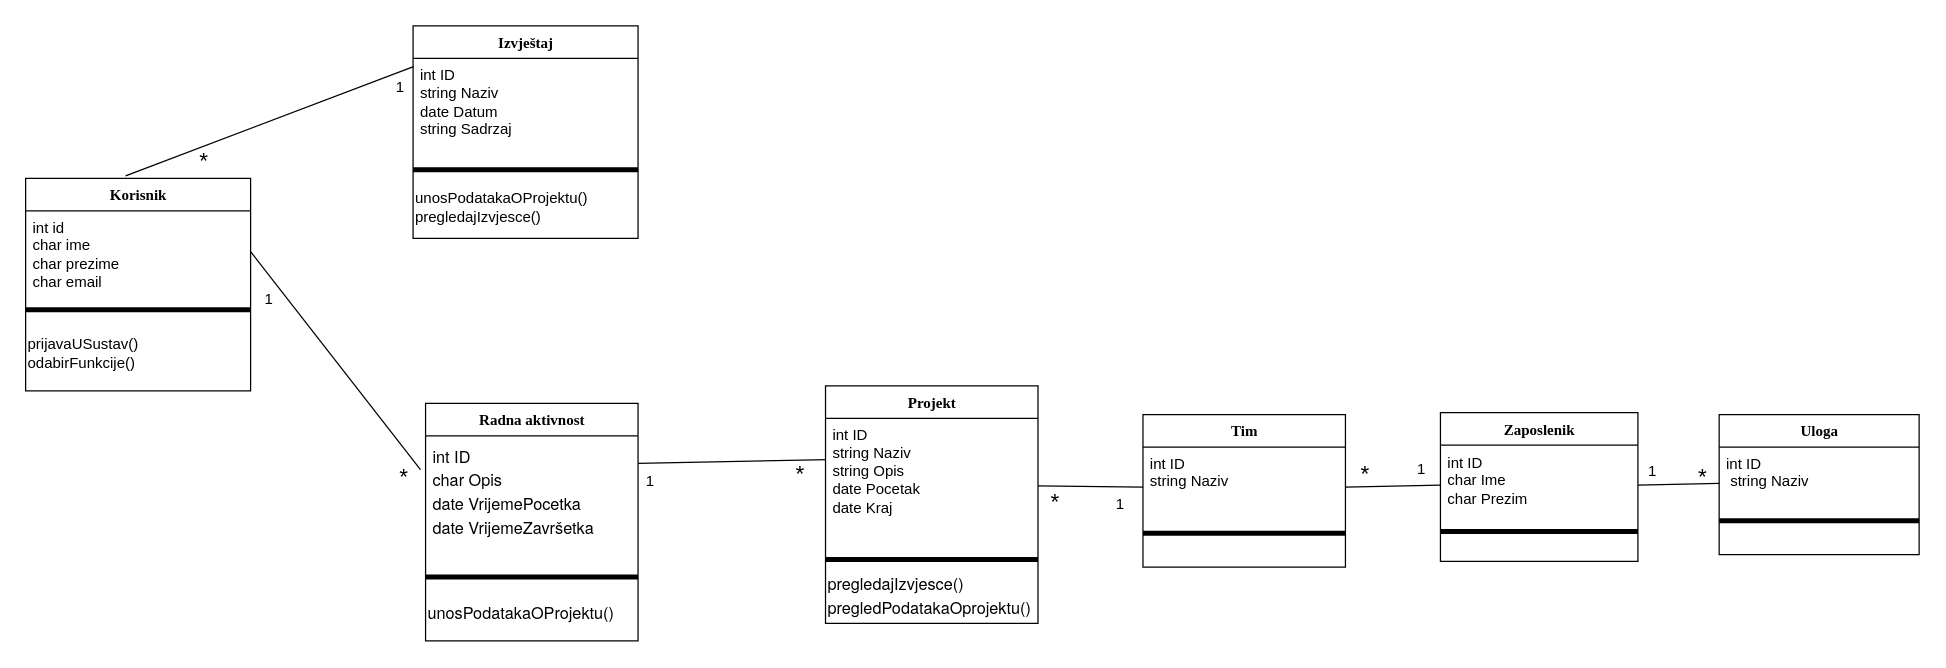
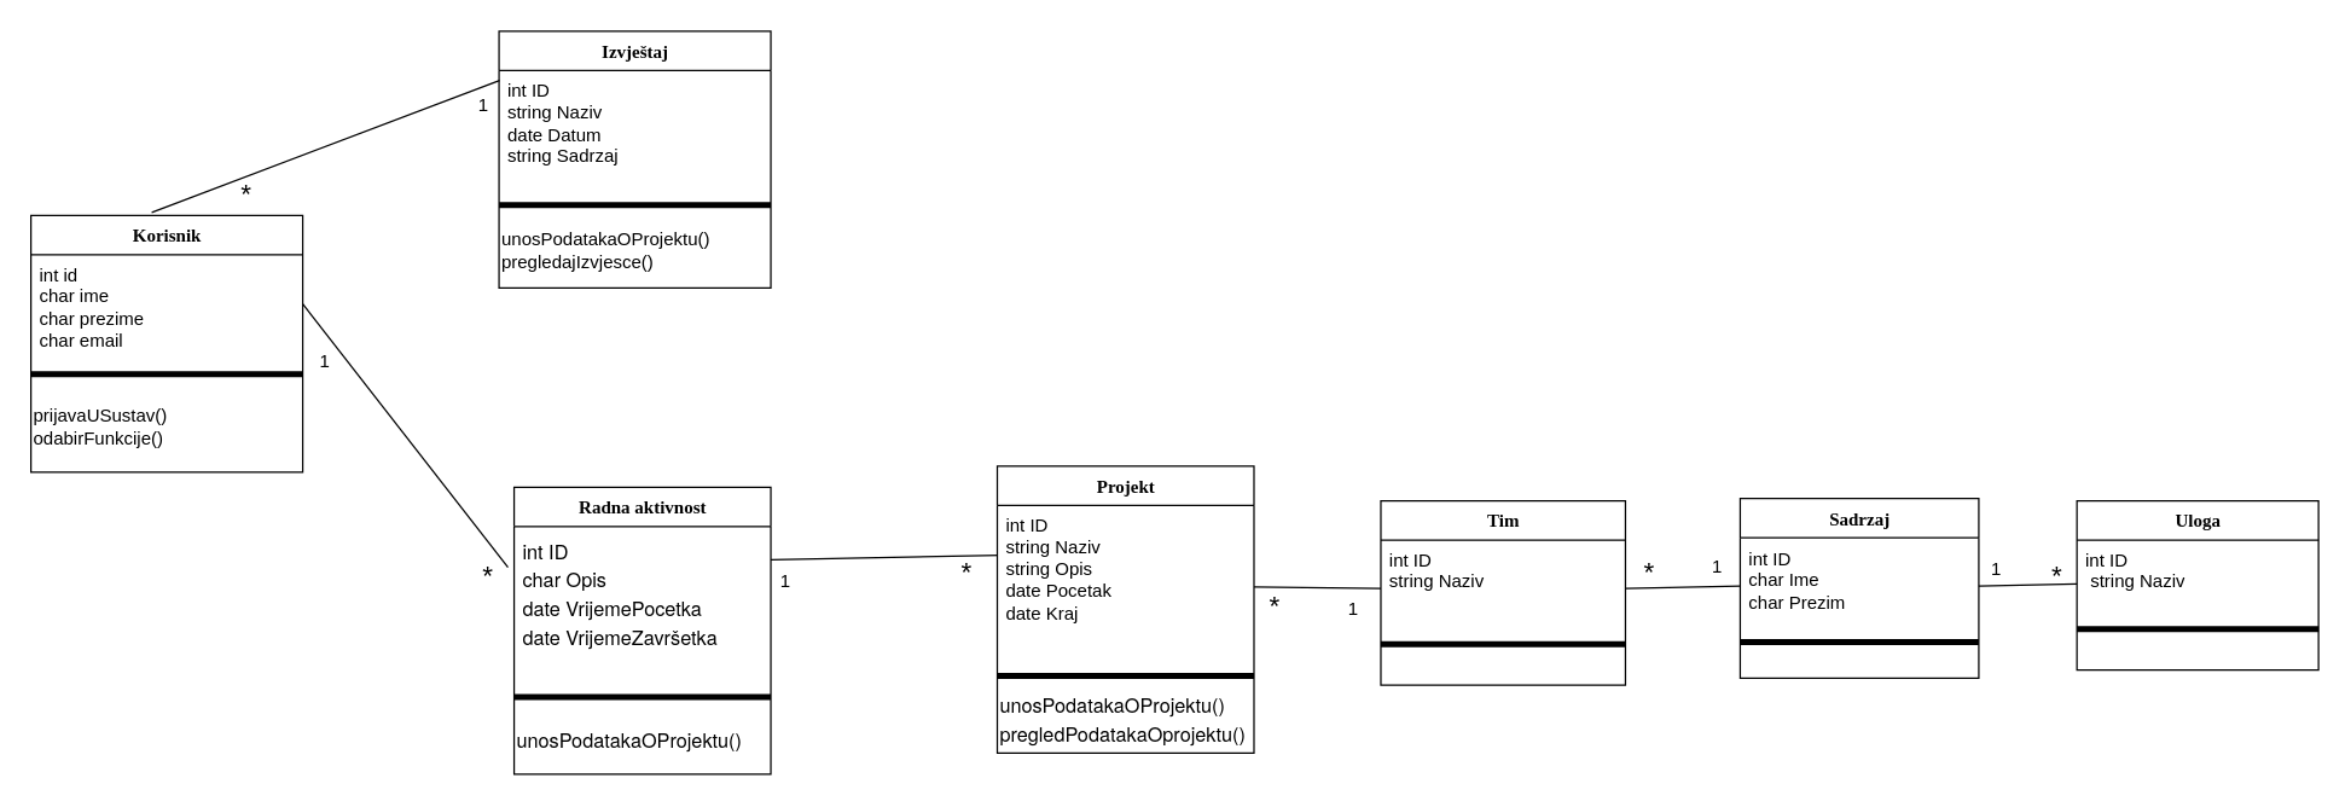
  <mxCell id="0" />
  <mxCell id="1" parent="0" />
  <mxCell id="2" value="Radna aktivnost" style="swimlane;html=1;fontStyle=1;align=center;verticalAlign=top;childLayout=stackLayout;horizontal=1;startSize=26;horizontalStack=0;resizeParent=1;resizeLast=0;collapsible=1;marginBottom=0;swimlaneFillColor=#ffffff;rounded=0;shadow=0;comic=0;labelBackgroundColor=none;strokeWidth=1;fillColor=none;fontFamily=Verdana;fontSize=12" vertex="1" parent="1"><mxGeometry x="340" y="322" width="170" height="190" as="geometry" /></mxCell>
  <mxCell id="3" value="&lt;p style=&quot;margin: 0px; font-variant-numeric: normal; font-variant-east-asian: normal; font-variant-alternates: normal; font-kerning: auto; font-optical-sizing: auto; font-feature-settings: normal; font-variation-settings: normal; font-variant-position: normal; font-stretch: normal; font-size: 13px; line-height: normal; font-family: &amp;quot;Helvetica Neue&amp;quot;;&quot; class=&quot;p1&quot;&gt;int ID&lt;/p&gt;&lt;p style=&quot;margin: 0px; font-variant-numeric: normal; font-variant-east-asian: normal; font-variant-alternates: normal; font-kerning: auto; font-optical-sizing: auto; font-feature-settings: normal; font-variation-settings: normal; font-variant-position: normal; font-stretch: normal; font-size: 13px; line-height: normal; font-family: &amp;quot;Helvetica Neue&amp;quot;;&quot; class=&quot;p1&quot;&gt;char Opis&lt;/p&gt;&lt;p style=&quot;margin: 0px; font-variant-numeric: normal; font-variant-east-asian: normal; font-variant-alternates: normal; font-kerning: auto; font-optical-sizing: auto; font-feature-settings: normal; font-variation-settings: normal; font-variant-position: normal; font-stretch: normal; font-size: 13px; line-height: normal; font-family: &amp;quot;Helvetica Neue&amp;quot;;&quot; class=&quot;p1&quot;&gt;date VrijemePocetka&lt;/p&gt;&lt;p style=&quot;margin: 0px; font-variant-numeric: normal; font-variant-east-asian: normal; font-variant-alternates: normal; font-kerning: auto; font-optical-sizing: auto; font-feature-settings: normal; font-variation-settings: normal; font-variant-position: normal; font-stretch: normal; font-size: 13px; line-height: normal; font-family: &amp;quot;Helvetica Neue&amp;quot;;&quot; class=&quot;p1&quot;&gt;&lt;span class=&quot;Apple-converted-space&quot;&gt;date&amp;nbsp;&lt;/span&gt;VrijemeZavršetka&lt;/p&gt;" style="text;html=1;strokeColor=none;fillColor=none;align=left;verticalAlign=top;spacingLeft=4;spacingRight=4;whiteSpace=wrap;overflow=hidden;rotatable=0;points=[[0,0.5],[1,0.5]];portConstraint=eastwest;" vertex="1" parent="2"><mxGeometry y="26" width="170" height="108" as="geometry" /></mxCell>
  <mxCell id="4" value="" style="line;strokeWidth=4;html=1;perimeter=backbonePerimeter;points=[];outlineConnect=0;" vertex="1" parent="2"><mxGeometry y="134" width="170" height="10" as="geometry" /></mxCell>
  <mxCell id="5" value="&lt;p style=&quot;margin: 0px; font-variant-numeric: normal; font-variant-east-asian: normal; font-variant-alternates: normal; font-kerning: auto; font-optical-sizing: auto; font-feature-settings: normal; font-variation-settings: normal; font-variant-position: normal; font-stretch: normal; font-size: 13px; line-height: normal; font-family: &amp;quot;Helvetica Neue&amp;quot;;&quot; class=&quot;p1&quot;&gt;unosPodatakaOProjektu()&lt;/p&gt;" style="text;html=1;strokeColor=none;fillColor=none;align=left;verticalAlign=middle;whiteSpace=wrap;rounded=0;" vertex="1" parent="2"><mxGeometry y="144" width="170" height="46" as="geometry" /></mxCell>
  <mxCell id="6" value="Korisnik" style="swimlane;html=1;fontStyle=1;align=center;verticalAlign=top;childLayout=stackLayout;horizontal=1;startSize=26;horizontalStack=0;resizeParent=1;resizeLast=0;collapsible=1;marginBottom=0;swimlaneFillColor=#ffffff;rounded=0;shadow=0;comic=0;labelBackgroundColor=none;strokeWidth=1;fillColor=none;fontFamily=Verdana;fontSize=12" vertex="1" parent="1"><mxGeometry x="20" y="142" width="180" height="170" as="geometry" /></mxCell>
  <mxCell id="7" value="int id&lt;br&gt;char ime&lt;br&gt;char prezime&lt;br&gt;char email" style="text;html=1;strokeColor=none;fillColor=none;align=left;verticalAlign=top;spacingLeft=4;spacingRight=4;whiteSpace=wrap;overflow=hidden;rotatable=0;points=[[0,0.5],[1,0.5]];portConstraint=eastwest;" vertex="1" parent="6"><mxGeometry y="26" width="180" height="74" as="geometry" /></mxCell>
  <mxCell id="8" value="" style="line;strokeWidth=4;html=1;perimeter=backbonePerimeter;points=[];outlineConnect=0;" vertex="1" parent="6"><mxGeometry y="100" width="180" height="10" as="geometry" /></mxCell>
  <mxCell id="9" value="prijavaUSustav()&lt;div&gt;odabirFunkcije()&lt;/div&gt;" style="text;html=1;strokeColor=none;fillColor=none;align=left;verticalAlign=middle;whiteSpace=wrap;rounded=0;" vertex="1" parent="6"><mxGeometry y="110" width="180" height="60" as="geometry" /></mxCell>
  <mxCell id="10" value="" style="endArrow=none;html=1;rounded=0;entryX=1.005;entryY=0.637;entryDx=0;entryDy=0;entryPerimeter=0;exitX=-0.024;exitY=0.25;exitDx=0;exitDy=0;exitPerimeter=0;" edge="1" parent="1" source="3"><mxGeometry width="50" height="50" relative="1" as="geometry"><mxPoint x="330" y="200" as="sourcePoint" /><mxPoint x="200" y="200.508" as="targetPoint" /></mxGeometry></mxCell>
  <mxCell id="11" value="&lt;font style=&quot;font-size: 18px;&quot;&gt;*&lt;/font&gt;" style="text;html=1;strokeColor=none;fillColor=none;align=center;verticalAlign=middle;whiteSpace=wrap;rounded=0;" vertex="1" parent="1"><mxGeometry x="313" y="374" width="20" height="14" as="geometry" /></mxCell>
  <mxCell id="12" value="1" style="text;html=1;strokeColor=none;fillColor=none;align=center;verticalAlign=middle;whiteSpace=wrap;rounded=0;" vertex="1" parent="1"><mxGeometry x="205" y="234" width="20" height="10" as="geometry" /></mxCell>
  <mxCell id="13" value="" style="endArrow=none;html=1;rounded=0;exitX=0.013;exitY=0.306;exitDx=0;exitDy=0;exitPerimeter=0;" edge="1" parent="1" source="23"><mxGeometry width="50" height="50" relative="1" as="geometry"><mxPoint x="641.12" y="370.04" as="sourcePoint" /><mxPoint x="510" y="370" as="targetPoint" /></mxGeometry></mxCell>
  <mxCell id="14" value="1" style="text;html=1;strokeColor=none;fillColor=none;align=center;verticalAlign=middle;whiteSpace=wrap;rounded=0;" vertex="1" parent="1"><mxGeometry x="510" y="378" width="20" height="14" as="geometry" /></mxCell>
  <mxCell id="15" value="&lt;font style=&quot;font-size: 18px;&quot;&gt;*&lt;/font&gt;" style="text;html=1;strokeColor=none;fillColor=none;align=center;verticalAlign=middle;whiteSpace=wrap;rounded=0;" vertex="1" parent="1"><mxGeometry x="630" y="374" width="20" height="10" as="geometry" /></mxCell>
  <mxCell id="16" value="1" style="text;html=1;strokeColor=none;fillColor=none;align=center;verticalAlign=middle;whiteSpace=wrap;rounded=0;" vertex="1" parent="1"><mxGeometry x="310" y="62" width="20" height="14" as="geometry" /></mxCell>
  <mxCell id="17" value="&lt;font style=&quot;font-size: 18px;&quot;&gt;*&lt;/font&gt;" style="text;html=1;strokeColor=none;fillColor=none;align=center;verticalAlign=middle;whiteSpace=wrap;rounded=0;" vertex="1" parent="1"><mxGeometry x="153" y="123" width="20" height="10" as="geometry" /></mxCell>
  <mxCell id="18" value="Izvještaj" style="swimlane;html=1;fontStyle=1;align=center;verticalAlign=top;childLayout=stackLayout;horizontal=1;startSize=26;horizontalStack=0;resizeParent=1;resizeLast=0;collapsible=1;marginBottom=0;swimlaneFillColor=#ffffff;rounded=0;shadow=0;comic=0;labelBackgroundColor=none;strokeWidth=1;fillColor=none;fontFamily=Verdana;fontSize=12" vertex="1" parent="1"><mxGeometry x="330" y="20" width="180" height="170" as="geometry" /></mxCell>
  <mxCell id="19" value="int ID&amp;nbsp;&lt;div&gt;string Naziv&amp;nbsp;&lt;/div&gt;&lt;div&gt;date Datum&amp;nbsp;&lt;/div&gt;&lt;div&gt;string Sadrzaj&lt;/div&gt;" style="text;html=1;strokeColor=none;fillColor=none;align=left;verticalAlign=top;spacingLeft=4;spacingRight=4;whiteSpace=wrap;overflow=hidden;rotatable=0;points=[[0,0.5],[1,0.5]];portConstraint=eastwest;" vertex="1" parent="18"><mxGeometry y="26" width="180" height="84" as="geometry" /></mxCell>
  <mxCell id="20" value="" style="line;strokeWidth=4;html=1;perimeter=backbonePerimeter;points=[];outlineConnect=0;" vertex="1" parent="18"><mxGeometry y="110" width="180" height="10" as="geometry" /></mxCell>
  <mxCell id="21" value="unosPodatakaOProjektu()&lt;br/&gt;        pregledajIzvjesce()" style="text;html=1;strokeColor=none;fillColor=none;align=left;verticalAlign=middle;whiteSpace=wrap;rounded=0;" vertex="1" parent="18"><mxGeometry y="120" width="180" height="50" as="geometry" /></mxCell>
  <mxCell id="22" value="Projekt" style="swimlane;html=1;fontStyle=1;align=center;verticalAlign=top;childLayout=stackLayout;horizontal=1;startSize=26;horizontalStack=0;resizeParent=1;resizeLast=0;collapsible=1;marginBottom=0;swimlaneFillColor=#ffffff;rounded=0;shadow=0;comic=0;labelBackgroundColor=none;strokeWidth=1;fillColor=none;fontFamily=Verdana;fontSize=12" vertex="1" parent="1"><mxGeometry x="660" y="308" width="170" height="190" as="geometry" /></mxCell>
  <mxCell id="23" value="int ID&amp;nbsp;&lt;div&gt;string Naziv&amp;nbsp;&lt;/div&gt;&lt;div&gt;string Opis&amp;nbsp;&lt;/div&gt;&lt;div&gt;date Pocetak&amp;nbsp;&lt;/div&gt;&lt;div&gt;date Kraj&lt;/div&gt;" style="text;html=1;strokeColor=none;fillColor=none;align=left;verticalAlign=top;spacingLeft=4;spacingRight=4;whiteSpace=wrap;overflow=hidden;rotatable=0;points=[[0,0.5],[1,0.5]];portConstraint=eastwest;" vertex="1" parent="22"><mxGeometry y="26" width="170" height="108" as="geometry" /></mxCell>
  <mxCell id="24" value="" style="line;strokeWidth=4;html=1;perimeter=backbonePerimeter;points=[];outlineConnect=0;" vertex="1" parent="22"><mxGeometry y="134" width="170" height="10" as="geometry" /></mxCell>
- <mxCell id="25" value="&lt;p style=&quot;margin: 0px; font-variant-numeric: normal; font-variant-east-asian: normal; font-variant-alternates: normal; font-kerning: auto; font-optical-sizing: auto; font-feature-settings: normal; font-variation-settings: normal; font-variant-position: normal; font-stretch: normal; font-size: 13px; line-height: normal; font-family: &amp;quot;Helvetica Neue&amp;quot;;&quot; class=&quot;p1&quot;&gt;pregledajIzvjesce()&lt;/p&gt;&lt;p style=&quot;margin: 0px; font-variant-numeric: normal; font-variant-east-asian: normal; font-variant-alternates: normal; font-kerning: auto; font-optical-sizing: auto; font-feature-settings: normal; font-variation-settings: normal; font-variant-position: normal; font-stretch: normal; font-size: 13px; line-height: normal; font-family: &amp;quot;Helvetica Neue&amp;quot;;&quot; class=&quot;p1&quot;&gt;pregledPodatakaOprojektu()&lt;/p&gt;" style="text;html=1;strokeColor=none;fillColor=none;align=left;verticalAlign=middle;whiteSpace=wrap;rounded=0;" vertex="1" parent="22"><mxGeometry y="144" width="170" height="46" as="geometry" /></mxCell>
+ <mxCell id="25" value="&lt;p style=&quot;margin: 0px; font-variant-numeric: normal; font-variant-east-asian: normal; font-variant-alternates: normal; font-kerning: auto; font-optical-sizing: auto; font-feature-settings: normal; font-variation-settings: normal; font-variant-position: normal; font-stretch: normal; font-size: 13px; line-height: normal; font-family: &amp;quot;Helvetica Neue&amp;quot;;&quot; class=&quot;p1&quot;&gt;unosPodatakaOProjektu()&lt;/p&gt;&lt;p style=&quot;margin: 0px; font-variant-numeric: normal; font-variant-east-asian: normal; font-variant-alternates: normal; font-kerning: auto; font-optical-sizing: auto; font-feature-settings: normal; font-variation-settings: normal; font-variant-position: normal; font-stretch: normal; font-size: 13px; line-height: normal; font-family: &amp;quot;Helvetica Neue&amp;quot;;&quot; class=&quot;p1&quot;&gt;pregledPodatakaOprojektu()&lt;/p&gt;" style="text;html=1;strokeColor=none;fillColor=none;align=left;verticalAlign=middle;whiteSpace=wrap;rounded=0;" vertex="1" parent="22"><mxGeometry y="144" width="170" height="46" as="geometry" /></mxCell>
  <mxCell id="26" value="" style="endArrow=none;html=1;rounded=0;fontSize=12;startSize=8;endSize=8;curved=1;entryX=0.002;entryY=0.078;entryDx=0;entryDy=0;entryPerimeter=0;" edge="1" parent="1" target="19"><mxGeometry width="50" height="50" relative="1" as="geometry"><mxPoint x="100" y="140" as="sourcePoint" /><mxPoint x="150" y="50" as="targetPoint" /></mxGeometry></mxCell>
  <mxCell id="27" value="Tim" style="swimlane;html=1;fontStyle=1;align=center;verticalAlign=top;childLayout=stackLayout;horizontal=1;startSize=26;horizontalStack=0;resizeParent=1;resizeLast=0;collapsible=1;marginBottom=0;swimlaneFillColor=#ffffff;rounded=0;shadow=0;comic=0;labelBackgroundColor=none;strokeWidth=1;fillColor=none;fontFamily=Verdana;fontSize=12" vertex="1" parent="1"><mxGeometry x="914" y="331" width="162" height="122" as="geometry" /></mxCell>
  <mxCell id="28" value="int ID&lt;br/&gt;        string Naziv&amp;nbsp;" style="text;html=1;strokeColor=none;fillColor=none;align=left;verticalAlign=top;spacingLeft=4;spacingRight=4;whiteSpace=wrap;overflow=hidden;rotatable=0;points=[[0,0.5],[1,0.5]];portConstraint=eastwest;" vertex="1" parent="27"><mxGeometry y="26" width="162" height="64" as="geometry" /></mxCell>
  <mxCell id="29" value="" style="line;strokeWidth=4;html=1;perimeter=backbonePerimeter;points=[];outlineConnect=0;" vertex="1" parent="27"><mxGeometry y="90" width="162" height="10" as="geometry" /></mxCell>
- <mxCell id="30" value="Zaposlenik" style="swimlane;html=1;fontStyle=1;align=center;verticalAlign=top;childLayout=stackLayout;horizontal=1;startSize=26;horizontalStack=0;resizeParent=1;resizeLast=0;collapsible=1;marginBottom=0;swimlaneFillColor=#ffffff;rounded=0;shadow=0;comic=0;labelBackgroundColor=none;strokeWidth=1;fillColor=none;fontFamily=Verdana;fontSize=12" vertex="1" parent="1"><mxGeometry x="1152" y="329.5" width="158" height="119" as="geometry" /></mxCell>
+ <mxCell id="30" value="Sadrzaj" style="swimlane;html=1;fontStyle=1;align=center;verticalAlign=top;childLayout=stackLayout;horizontal=1;startSize=26;horizontalStack=0;resizeParent=1;resizeLast=0;collapsible=1;marginBottom=0;swimlaneFillColor=#ffffff;rounded=0;shadow=0;comic=0;labelBackgroundColor=none;strokeWidth=1;fillColor=none;fontFamily=Verdana;fontSize=12" vertex="1" parent="1"><mxGeometry x="1152" y="329.5" width="158" height="119" as="geometry" /></mxCell>
  <mxCell id="31" value="int ID&lt;div&gt;char Ime&lt;/div&gt;&lt;div&gt;char Prezim&lt;/div&gt;" style="text;html=1;strokeColor=none;fillColor=none;align=left;verticalAlign=top;spacingLeft=4;spacingRight=4;whiteSpace=wrap;overflow=hidden;rotatable=0;points=[[0,0.5],[1,0.5]];portConstraint=eastwest;" vertex="1" parent="30"><mxGeometry y="26" width="158" height="64" as="geometry" /></mxCell>
  <mxCell id="32" value="" style="line;strokeWidth=4;html=1;perimeter=backbonePerimeter;points=[];outlineConnect=0;" vertex="1" parent="30"><mxGeometry y="90" width="158" height="10" as="geometry" /></mxCell>
  <mxCell id="33" value="Uloga" style="swimlane;html=1;fontStyle=1;align=center;verticalAlign=top;childLayout=stackLayout;horizontal=1;startSize=26;horizontalStack=0;resizeParent=1;resizeLast=0;collapsible=1;marginBottom=0;swimlaneFillColor=#ffffff;rounded=0;shadow=0;comic=0;labelBackgroundColor=none;strokeWidth=1;fillColor=none;fontFamily=Verdana;fontSize=12" vertex="1" parent="1"><mxGeometry x="1375" y="331" width="160" height="112" as="geometry" /></mxCell>
  <mxCell id="34" value="int ID&lt;div&gt;&amp;nbsp;string Naziv&lt;br&gt;&lt;/div&gt;" style="text;html=1;strokeColor=none;fillColor=none;align=left;verticalAlign=top;spacingLeft=4;spacingRight=4;whiteSpace=wrap;overflow=hidden;rotatable=0;points=[[0,0.5],[1,0.5]];portConstraint=eastwest;" vertex="1" parent="33"><mxGeometry y="26" width="160" height="54" as="geometry" /></mxCell>
  <mxCell id="35" value="" style="line;strokeWidth=4;html=1;perimeter=backbonePerimeter;points=[];outlineConnect=0;" vertex="1" parent="33"><mxGeometry y="80" width="160" height="10" as="geometry" /></mxCell>
  <mxCell id="36" value="" style="endArrow=none;html=1;rounded=0;exitX=0;exitY=0.5;exitDx=0;exitDy=0;entryX=1;entryY=0.5;entryDx=0;entryDy=0;" edge="1" parent="1" source="28" target="23"><mxGeometry width="50" height="50" relative="1" as="geometry"><mxPoint x="982" y="396.5" as="sourcePoint" /><mxPoint x="830" y="399.5" as="targetPoint" /></mxGeometry></mxCell>
  <mxCell id="37" value="" style="endArrow=none;html=1;rounded=0;entryX=1;entryY=0.5;entryDx=0;entryDy=0;exitX=0;exitY=0.5;exitDx=0;exitDy=0;" edge="1" parent="1" source="31" target="28"><mxGeometry width="50" height="50" relative="1" as="geometry"><mxPoint x="1142" y="749" as="sourcePoint" /><mxPoint x="1030" y="610" as="targetPoint" /></mxGeometry></mxCell>
  <mxCell id="38" value="" style="endArrow=none;html=1;rounded=0;fontSize=12;startSize=8;endSize=8;curved=1;exitX=1;exitY=0.5;exitDx=0;exitDy=0;" edge="1" parent="1" source="31" target="34"><mxGeometry width="50" height="50" relative="1" as="geometry"><mxPoint x="920" y="230" as="sourcePoint" /><mxPoint x="970" y="180" as="targetPoint" /></mxGeometry></mxCell>
  <mxCell id="39" value="1" style="text;html=1;strokeColor=none;fillColor=none;align=center;verticalAlign=middle;whiteSpace=wrap;rounded=0;" vertex="1" parent="1"><mxGeometry x="886" y="396" width="20" height="14" as="geometry" /></mxCell>
  <mxCell id="40" value="&lt;font style=&quot;font-size: 18px;&quot;&gt;*&lt;/font&gt;" style="text;html=1;strokeColor=none;fillColor=none;align=center;verticalAlign=middle;whiteSpace=wrap;rounded=0;" vertex="1" parent="1"><mxGeometry x="834" y="396" width="20" height="10" as="geometry" /></mxCell>
  <mxCell id="41" value="&lt;font style=&quot;font-size: 18px;&quot;&gt;*&lt;/font&gt;" style="text;html=1;strokeColor=none;fillColor=none;align=center;verticalAlign=middle;whiteSpace=wrap;rounded=0;" vertex="1" parent="1"><mxGeometry x="1082" y="374" width="20" height="10" as="geometry" /></mxCell>
  <mxCell id="42" value="1" style="text;html=1;strokeColor=none;fillColor=none;align=center;verticalAlign=middle;whiteSpace=wrap;rounded=0;" vertex="1" parent="1"><mxGeometry x="1127" y="368" width="20" height="14" as="geometry" /></mxCell>
  <mxCell id="43" value="&lt;font style=&quot;font-size: 18px;&quot;&gt;*&lt;/font&gt;" style="text;html=1;strokeColor=none;fillColor=none;align=center;verticalAlign=middle;whiteSpace=wrap;rounded=0;" vertex="1" parent="1"><mxGeometry x="1352" y="376" width="20" height="10" as="geometry" /></mxCell>
  <mxCell id="44" value="1" style="text;html=1;strokeColor=none;fillColor=none;align=center;verticalAlign=middle;whiteSpace=wrap;rounded=0;" vertex="1" parent="1"><mxGeometry x="1312" y="370" width="20" height="14" as="geometry" /></mxCell>
